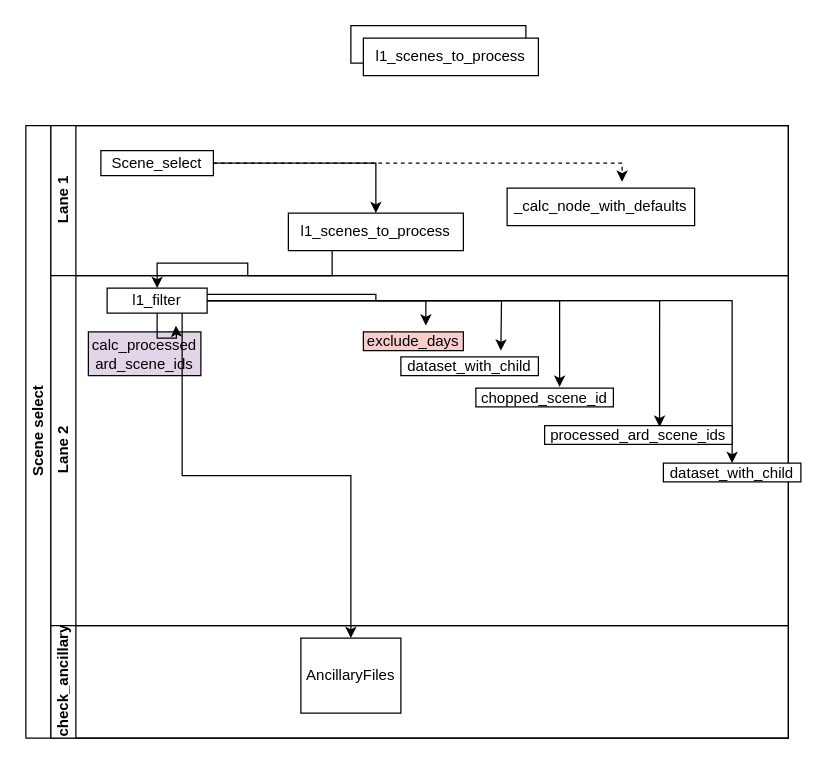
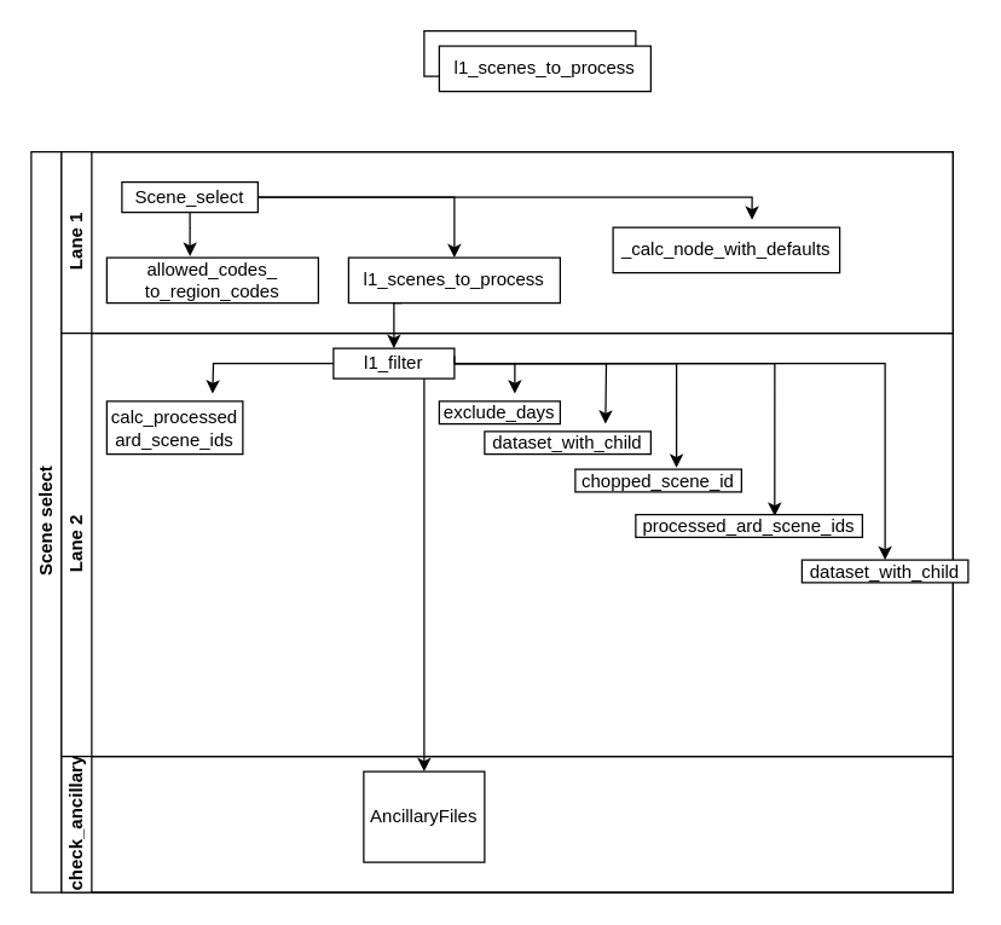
  <mxCell id="0" />
  <mxCell id="1" parent="0" />
  <mxCell id="2" value="Scene select" style="swimlane;html=1;childLayout=stackLayout;resizeParent=1;resizeParentMax=0;horizontal=0;startSize=20;horizontalStack=0;" parent="1" vertex="1"><mxGeometry x="20" y="100" width="610" height="490" as="geometry" /></mxCell>
  <mxCell id="3" value="Lane 1" style="swimlane;html=1;startSize=20;horizontal=0;" parent="2" vertex="1"><mxGeometry x="20" width="590" height="120" as="geometry" /></mxCell>
  <mxCell id="4" value="" style="edgeStyle=orthogonalEdgeStyle;rounded=0;orthogonalLoop=1;jettySize=auto;html=1;" edge="1" parent="3" source="7" target="8"><mxGeometry relative="1" as="geometry" /></mxCell>
- <mxCell id="5" style="edgeStyle=orthogonalEdgeStyle;rounded=0;orthogonalLoop=1;jettySize=auto;html=1;entryX=0.613;entryY=-0.167;entryDx=0;entryDy=0;entryPerimeter=0;dashed=1;" edge="1" parent="3" source="7" target="9"><mxGeometry relative="1" as="geometry" /></mxCell>
+ <mxCell id="5" style="edgeStyle=orthogonalEdgeStyle;rounded=0;orthogonalLoop=1;jettySize=auto;html=1;entryX=0.613;entryY=-0.167;entryDx=0;entryDy=0;entryPerimeter=0;" edge="1" parent="3" source="7" target="9"><mxGeometry relative="1" as="geometry" /></mxCell>
+ <mxCell id="6" style="edgeStyle=orthogonalEdgeStyle;rounded=0;orthogonalLoop=1;jettySize=auto;html=1;entryX=0.393;entryY=-0.033;entryDx=0;entryDy=0;entryPerimeter=0;" edge="1" parent="3" source="7" target="10"><mxGeometry relative="1" as="geometry" /></mxCell>
  <mxCell id="7" value="Scene_select" style="rounded=0;whiteSpace=wrap;html=1;fontFamily=Helvetica;fontSize=12;fontColor=#000000;align=center;" parent="3" vertex="1"><mxGeometry x="40" y="20" width="90" height="20" as="geometry" /></mxCell>
  <mxCell id="8" value="l1_scenes_to_process" style="rounded=0;whiteSpace=wrap;html=1;fontFamily=Helvetica;fontSize=12;fontColor=#000000;align=center;" parent="3" vertex="1"><mxGeometry x="190" y="70" width="140" height="30" as="geometry" /></mxCell>
  <mxCell id="9" value="_calc_node_with_defaults" style="rounded=0;whiteSpace=wrap;html=1;fontFamily=Helvetica;fontSize=12;fontColor=#000000;align=center;" vertex="1" parent="3"><mxGeometry x="365" y="50" width="150" height="30" as="geometry" /></mxCell>
+ <mxCell id="10" value="allowed_codes_ to_region_codes" style="rounded=0;whiteSpace=wrap;html=1;fontFamily=Helvetica;fontSize=12;fontColor=#000000;align=center;" vertex="1" parent="3"><mxGeometry x="30" y="70" width="140" height="30" as="geometry" /></mxCell>
  <mxCell id="11" value="Lane 2" style="swimlane;html=1;startSize=20;horizontal=0;" parent="2" vertex="1"><mxGeometry x="20" y="120" width="590" height="280" as="geometry" /></mxCell>
  <mxCell id="12" style="edgeStyle=orthogonalEdgeStyle;rounded=0;orthogonalLoop=1;jettySize=auto;html=1;entryX=0.609;entryY=-0.067;entryDx=0;entryDy=0;entryPerimeter=0;" edge="1" parent="11" source="15" target="19"><mxGeometry relative="1" as="geometry" /></mxCell>
  <mxCell id="13" style="edgeStyle=orthogonalEdgeStyle;rounded=0;orthogonalLoop=1;jettySize=auto;html=1;entryX=0.613;entryY=0.067;entryDx=0;entryDy=0;entryPerimeter=0;" edge="1" parent="11" source="15" target="20"><mxGeometry relative="1" as="geometry" /></mxCell>
  <mxCell id="14" style="edgeStyle=orthogonalEdgeStyle;rounded=0;orthogonalLoop=1;jettySize=auto;html=1;entryX=0.5;entryY=0;entryDx=0;entryDy=0;" edge="1" parent="11" source="15" target="21"><mxGeometry relative="1" as="geometry"><Array as="points"><mxPoint x="545" y="20" /></Array></mxGeometry></mxCell>
- <mxCell id="15" value="l1_filter" style="rounded=0;whiteSpace=wrap;html=1;fontFamily=Helvetica;fontSize=12;fontColor=#000000;align=center;" parent="11" vertex="1"><mxGeometry x="45" y="10" width="80" height="20" as="geometry" /></mxCell>
- <mxCell id="16" value="calc_processed ard_scene_ids" style="rounded=0;whiteSpace=wrap;html=1;fontFamily=Helvetica;fontSize=12;fontColor=#000000;align=center;fillColor=#e1d5e7;" vertex="1" parent="11"><mxGeometry x="30" y="45" width="90" height="35" as="geometry" /></mxCell>
- <mxCell id="17" value="exclude_days" style="rounded=0;whiteSpace=wrap;html=1;fontFamily=Helvetica;fontSize=12;fontColor=#000000;align=center;fillColor=#f8cecc;" vertex="1" parent="11"><mxGeometry x="250" y="45" width="80" height="15" as="geometry" /></mxCell>
+ <mxCell id="15" value="l1_filter" style="rounded=0;whiteSpace=wrap;html=1;fontFamily=Helvetica;fontSize=12;fontColor=#000000;align=center;" parent="11" vertex="1"><mxGeometry x="180" y="10" width="80" height="20" as="geometry" /></mxCell>
+ <mxCell id="16" value="calc_processed ard_scene_ids" style="rounded=0;whiteSpace=wrap;html=1;fontFamily=Helvetica;fontSize=12;fontColor=#000000;align=center;" vertex="1" parent="11"><mxGeometry x="30" y="45" width="90" height="35" as="geometry" /></mxCell>
+ <mxCell id="17" value="exclude_days" style="rounded=0;whiteSpace=wrap;html=1;fontFamily=Helvetica;fontSize=12;fontColor=#000000;align=center;" vertex="1" parent="11"><mxGeometry x="250" y="45" width="80" height="15" as="geometry" /></mxCell>
  <mxCell id="18" value="dataset_with_child" style="rounded=0;whiteSpace=wrap;html=1;fontFamily=Helvetica;fontSize=12;fontColor=#000000;align=center;" vertex="1" parent="11"><mxGeometry x="280" y="65" width="110" height="15" as="geometry" /></mxCell>
  <mxCell id="19" value="chopped_scene_id" style="rounded=0;whiteSpace=wrap;html=1;fontFamily=Helvetica;fontSize=12;fontColor=#000000;align=center;" vertex="1" parent="11"><mxGeometry x="340" y="90" width="110" height="15" as="geometry" /></mxCell>
- <mxCell id="20" value="processed_ard_scene_ids" style="rounded=0;whiteSpace=wrap;html=1;fontFamily=Helvetica;fontSize=12;fontColor=#000000;align=center;" vertex="1" parent="11"><mxGeometry x="395" y="120" width="150" height="15" as="geometry" /></mxCell>
+ <mxCell id="20" value="processed_ard_scene_ids" style="rounded=0;whiteSpace=wrap;html=1;fontFamily=Helvetica;fontSize=12;fontColor=#000000;align=center;" vertex="1" parent="11"><mxGeometry x="380" y="120" width="150" height="15" as="geometry" /></mxCell>
  <mxCell id="21" value="dataset_with_child" style="rounded=0;whiteSpace=wrap;html=1;fontFamily=Helvetica;fontSize=12;fontColor=#000000;align=center;" vertex="1" parent="11"><mxGeometry x="490" y="150" width="110" height="15" as="geometry" /></mxCell>
  <mxCell id="22" value="check_ancillary" style="swimlane;html=1;startSize=20;horizontal=0;" parent="2" vertex="1"><mxGeometry x="20" y="400" width="590" height="90" as="geometry" /></mxCell>
  <mxCell id="23" value="AncillaryFiles" style="rounded=0;whiteSpace=wrap;html=1;fontFamily=Helvetica;fontSize=12;fontColor=#000000;align=center;" parent="22" vertex="1"><mxGeometry x="200" y="10" width="80" height="60" as="geometry" /></mxCell>
  <mxCell id="24" style="edgeStyle=orthogonalEdgeStyle;rounded=0;orthogonalLoop=1;jettySize=auto;html=1;entryX=0.5;entryY=0;entryDx=0;entryDy=0;exitX=0.25;exitY=1;exitDx=0;exitDy=0;" edge="1" parent="2" source="8" target="15"><mxGeometry relative="1" as="geometry" /></mxCell>
  <mxCell id="25" style="edgeStyle=orthogonalEdgeStyle;rounded=0;orthogonalLoop=1;jettySize=auto;html=1;exitX=0.75;exitY=1;exitDx=0;exitDy=0;entryX=0.5;entryY=0;entryDx=0;entryDy=0;" edge="1" parent="2" source="15" target="23"><mxGeometry relative="1" as="geometry" /></mxCell>
  <mxCell id="26" value="l1_scenes_to_process" style="rounded=0;whiteSpace=wrap;html=1;fontFamily=Helvetica;fontSize=12;fontColor=#000000;align=center;" vertex="1" parent="1"><mxGeometry x="280" y="20" width="140" height="30" as="geometry" /></mxCell>
  <mxCell id="27" style="edgeStyle=orthogonalEdgeStyle;rounded=0;orthogonalLoop=1;jettySize=auto;html=1;" edge="1" parent="1" source="15"><mxGeometry relative="1" as="geometry"><mxPoint x="140" y="260" as="targetPoint" /></mxGeometry></mxCell>
  <mxCell id="28" value="l1_scenes_to_process" style="rounded=0;whiteSpace=wrap;html=1;fontFamily=Helvetica;fontSize=12;fontColor=#000000;align=center;" vertex="1" parent="1"><mxGeometry x="290" y="30" width="140" height="30" as="geometry" /></mxCell>
  <mxCell id="29" style="edgeStyle=orthogonalEdgeStyle;rounded=0;orthogonalLoop=1;jettySize=auto;html=1;exitX=1;exitY=0.25;exitDx=0;exitDy=0;" edge="1" parent="1" source="15"><mxGeometry relative="1" as="geometry"><mxPoint x="340" y="260" as="targetPoint" /><Array as="points"><mxPoint x="300" y="240" /><mxPoint x="340" y="240" /></Array></mxGeometry></mxCell>
  <mxCell id="30" style="edgeStyle=orthogonalEdgeStyle;rounded=0;orthogonalLoop=1;jettySize=auto;html=1;" edge="1" parent="1" source="15"><mxGeometry relative="1" as="geometry"><mxPoint x="400" y="280" as="targetPoint" /></mxGeometry></mxCell>
